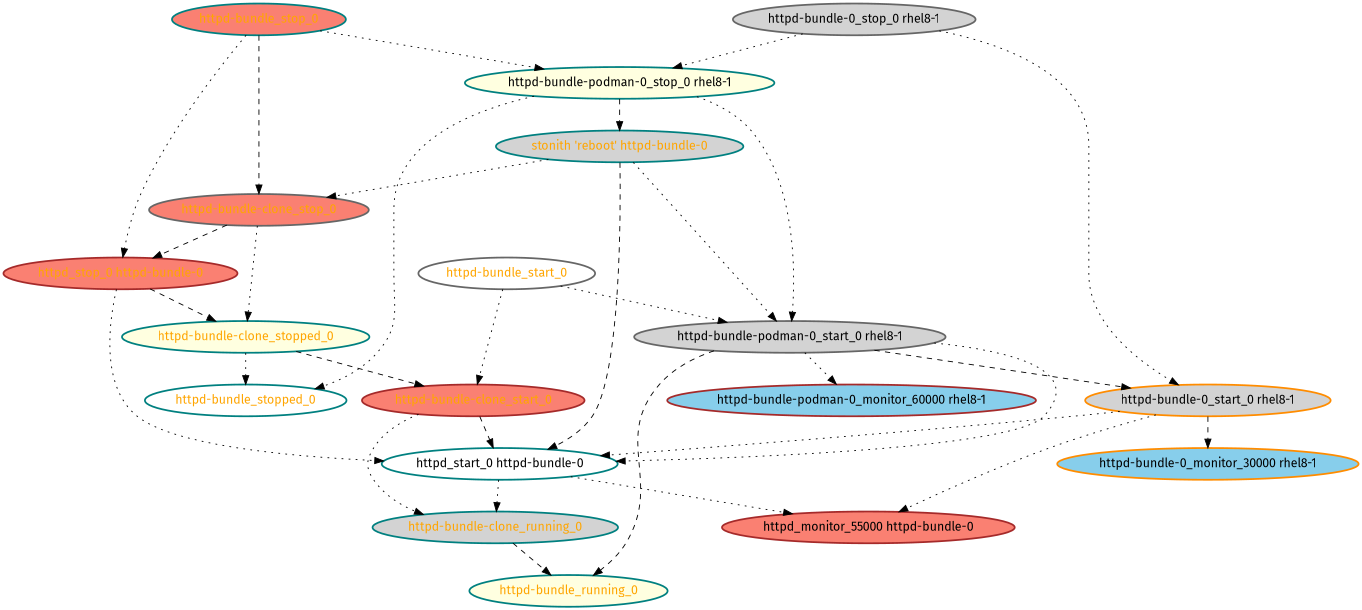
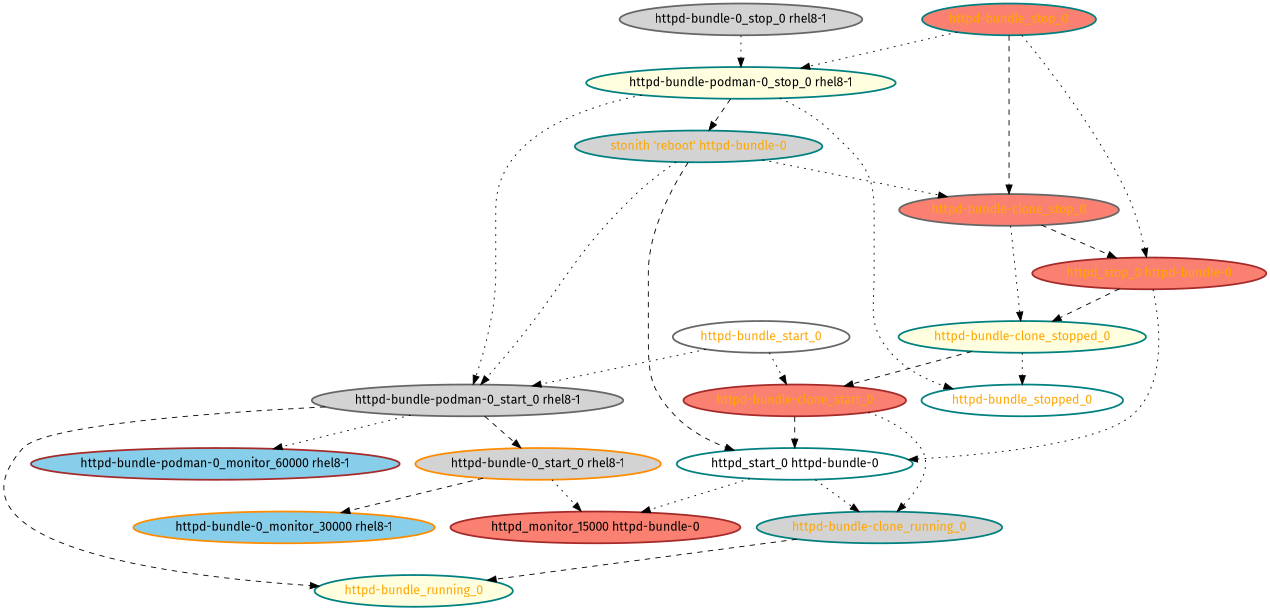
  digraph {
    fontname="Fira Sans"
    node [color=teal fillcolor=lightgrey fontcolor=orange fontname="Fira Sans" style="bold,filled"]
    edge [fontname="Fira Sans" style=dotted]
    "httpd-bundle-0_monitor_30000 rhel8-1" [color=darkorange fillcolor=skyblue fontcolor=black]
    "httpd-bundle-0_start_0 rhel8-1" [color=darkorange fontcolor=black]
-   "httpd_monitor_15000 httpd-bundle-0" [color=brown fillcolor=salmon fontcolor=black label="httpd_monitor_55000 httpd-bundle-0"]
+   "httpd_monitor_15000 httpd-bundle-0" [color=brown fillcolor=salmon fontcolor=black]
    "httpd_start_0 httpd-bundle-0" [fillcolor=white fontcolor=black]
    "httpd-bundle-clone_running_0"
    "httpd-bundle_running_0" [fillcolor=lightyellow]
    "httpd-bundle-0_stop_0 rhel8-1" [color=gray40 fontcolor=black]
    "httpd-bundle-podman-0_stop_0 rhel8-1" [fillcolor=lightyellow fontcolor=black]
    "httpd-bundle_stopped_0" [fillcolor=white]
    "httpd-bundle-podman-0_start_0 rhel8-1" [color=gray40 fontcolor=black]
    "stonith 'reboot' httpd-bundle-0"
    "httpd-bundle-podman-0_monitor_60000 rhel8-1" [color=brown fillcolor=skyblue fontcolor=black]
    "httpd-bundle-clone_stop_0" [color=gray40 fillcolor=salmon]
    "httpd-bundle-clone_start_0" [color=brown fillcolor=salmon]
    "httpd-bundle-clone_stopped_0" [fillcolor=lightyellow]
    "httpd_stop_0 httpd-bundle-0" [color=brown fillcolor=salmon]
    "httpd-bundle_start_0" [color=gray40 fillcolor=white]
    "httpd-bundle_stop_0" [fillcolor=salmon]
    "httpd-bundle-0_start_0 rhel8-1" -> "httpd-bundle-0_monitor_30000 rhel8-1" [style=dashed]
    "httpd-bundle-0_start_0 rhel8-1" -> "httpd_monitor_15000 httpd-bundle-0"
-   "httpd-bundle-0_start_0 rhel8-1" -> "httpd_start_0 httpd-bundle-0"
    "httpd_start_0 httpd-bundle-0" -> "httpd_monitor_15000 httpd-bundle-0"
    "httpd_start_0 httpd-bundle-0" -> "httpd-bundle-clone_running_0"
    "httpd-bundle-clone_running_0" -> "httpd-bundle_running_0" [style=dashed]
-   "httpd-bundle-0_stop_0 rhel8-1" -> "httpd-bundle-0_start_0 rhel8-1"
    "httpd-bundle-0_stop_0 rhel8-1" -> "httpd-bundle-podman-0_stop_0 rhel8-1"
    "httpd-bundle-podman-0_stop_0 rhel8-1" -> "httpd-bundle_stopped_0"
    "httpd-bundle-podman-0_stop_0 rhel8-1" -> "httpd-bundle-podman-0_start_0 rhel8-1"
    "httpd-bundle-podman-0_stop_0 rhel8-1" -> "stonith 'reboot' httpd-bundle-0" [style=dashed]
    "httpd-bundle-podman-0_start_0 rhel8-1" -> "httpd-bundle-0_start_0 rhel8-1" [style=dashed]
-   "httpd-bundle-podman-0_start_0 rhel8-1" -> "httpd_start_0 httpd-bundle-0"
    "httpd-bundle-podman-0_start_0 rhel8-1" -> "httpd-bundle_running_0" [style=dashed]
    "httpd-bundle-podman-0_start_0 rhel8-1" -> "httpd-bundle-podman-0_monitor_60000 rhel8-1"
    "stonith 'reboot' httpd-bundle-0" -> "httpd_start_0 httpd-bundle-0" [style=dashed]
    "stonith 'reboot' httpd-bundle-0" -> "httpd-bundle-podman-0_start_0 rhel8-1"
    "stonith 'reboot' httpd-bundle-0" -> "httpd-bundle-clone_stop_0"
    "httpd-bundle-clone_stop_0" -> "httpd-bundle-clone_stopped_0"
    "httpd-bundle-clone_stop_0" -> "httpd_stop_0 httpd-bundle-0" [style=dashed]
    "httpd-bundle-clone_start_0" -> "httpd_start_0 httpd-bundle-0" [style=dashed]
    "httpd-bundle-clone_start_0" -> "httpd-bundle-clone_running_0"
    "httpd-bundle-clone_stopped_0" -> "httpd-bundle_stopped_0"
    "httpd-bundle-clone_stopped_0" -> "httpd-bundle-clone_start_0" [style=dashed]
    "httpd_stop_0 httpd-bundle-0" -> "httpd_start_0 httpd-bundle-0"
    "httpd_stop_0 httpd-bundle-0" -> "httpd-bundle-clone_stopped_0" [style=dashed]
    "httpd-bundle_start_0" -> "httpd-bundle-podman-0_start_0 rhel8-1"
    "httpd-bundle_start_0" -> "httpd-bundle-clone_start_0"
    "httpd-bundle_stop_0" -> "httpd-bundle-podman-0_stop_0 rhel8-1"
    "httpd-bundle_stop_0" -> "httpd-bundle-clone_stop_0" [style=dashed]
    "httpd-bundle_stop_0" -> "httpd_stop_0 httpd-bundle-0"
  }
